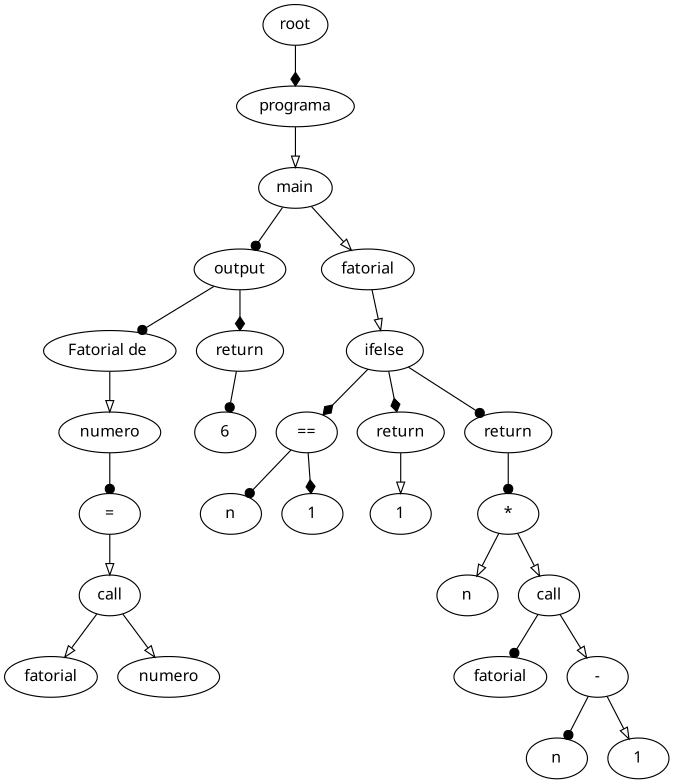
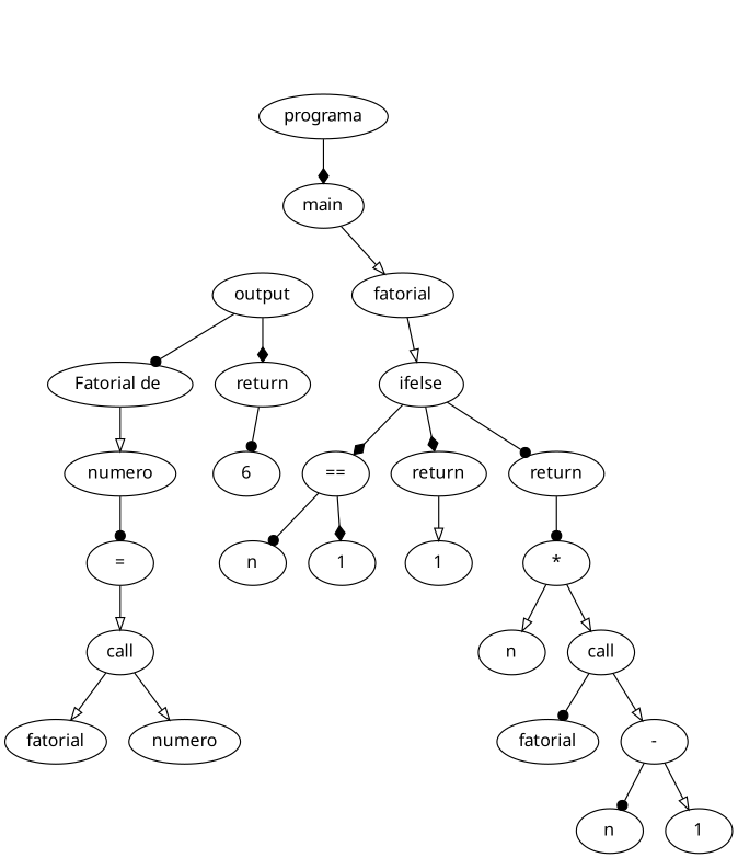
  digraph {
    fontname="Noto Sans"
    node [fontname="Noto Sans"]
    edge [arrowhead=onormal fontname="Noto Sans"]
    n1 [label="Fatorial de "]
    n2 [label=numero]
    n3 [label=" = "]
    n4 [label=call]
    n5 [label=fatorial]
    n6 [label=numero]
    n7 [label=output]
    n8 [label=return]
    n9 [label=6]
    n10 [label=main]
    n11 [label=fatorial]
    n12 [label=ifelse]
    n13 [label=n]
    n14 [label=1]
    n15 [label="=="]
    n16 [label=1]
    n17 [label=return]
    n18 [label=return]
    n19 [label="*"]
    n20 [label=n]
    n21 [label=fatorial]
    n22 [label=n]
    n23 [label=1]
    n24 [label="-"]
    n25 [label=call]
    n26 [label=programa]
-   n27 [label=root]
    n1 -> n2
    n2 -> n3 [arrowhead=dot]
    n3 -> n4
    n4 -> n5
    n4 -> n6
    n7 -> n1 [arrowhead=dot]
    n7 -> n8 [arrowhead=diamond]
    n8 -> n9 [arrowhead=dot]
-   n10 -> n7 [arrowhead=dot]
    n10 -> n11
    n11 -> n12
    n12 -> n15 [arrowhead=diamond]
    n12 -> n17 [arrowhead=diamond]
    n12 -> n18 [arrowhead=dot]
    n15 -> n13 [arrowhead=dot]
    n15 -> n14 [arrowhead=diamond]
    n17 -> n16
    n18 -> n19 [arrowhead=dot]
    n19 -> n20
    n19 -> n25
    n24 -> n22 [arrowhead=dot]
    n24 -> n23
    n25 -> n21 [arrowhead=dot]
    n25 -> n24
-   n26 -> n10
-   n27 -> n26 [arrowhead=diamond]
+   n26 -> n10 [arrowhead=diamond]
  }
